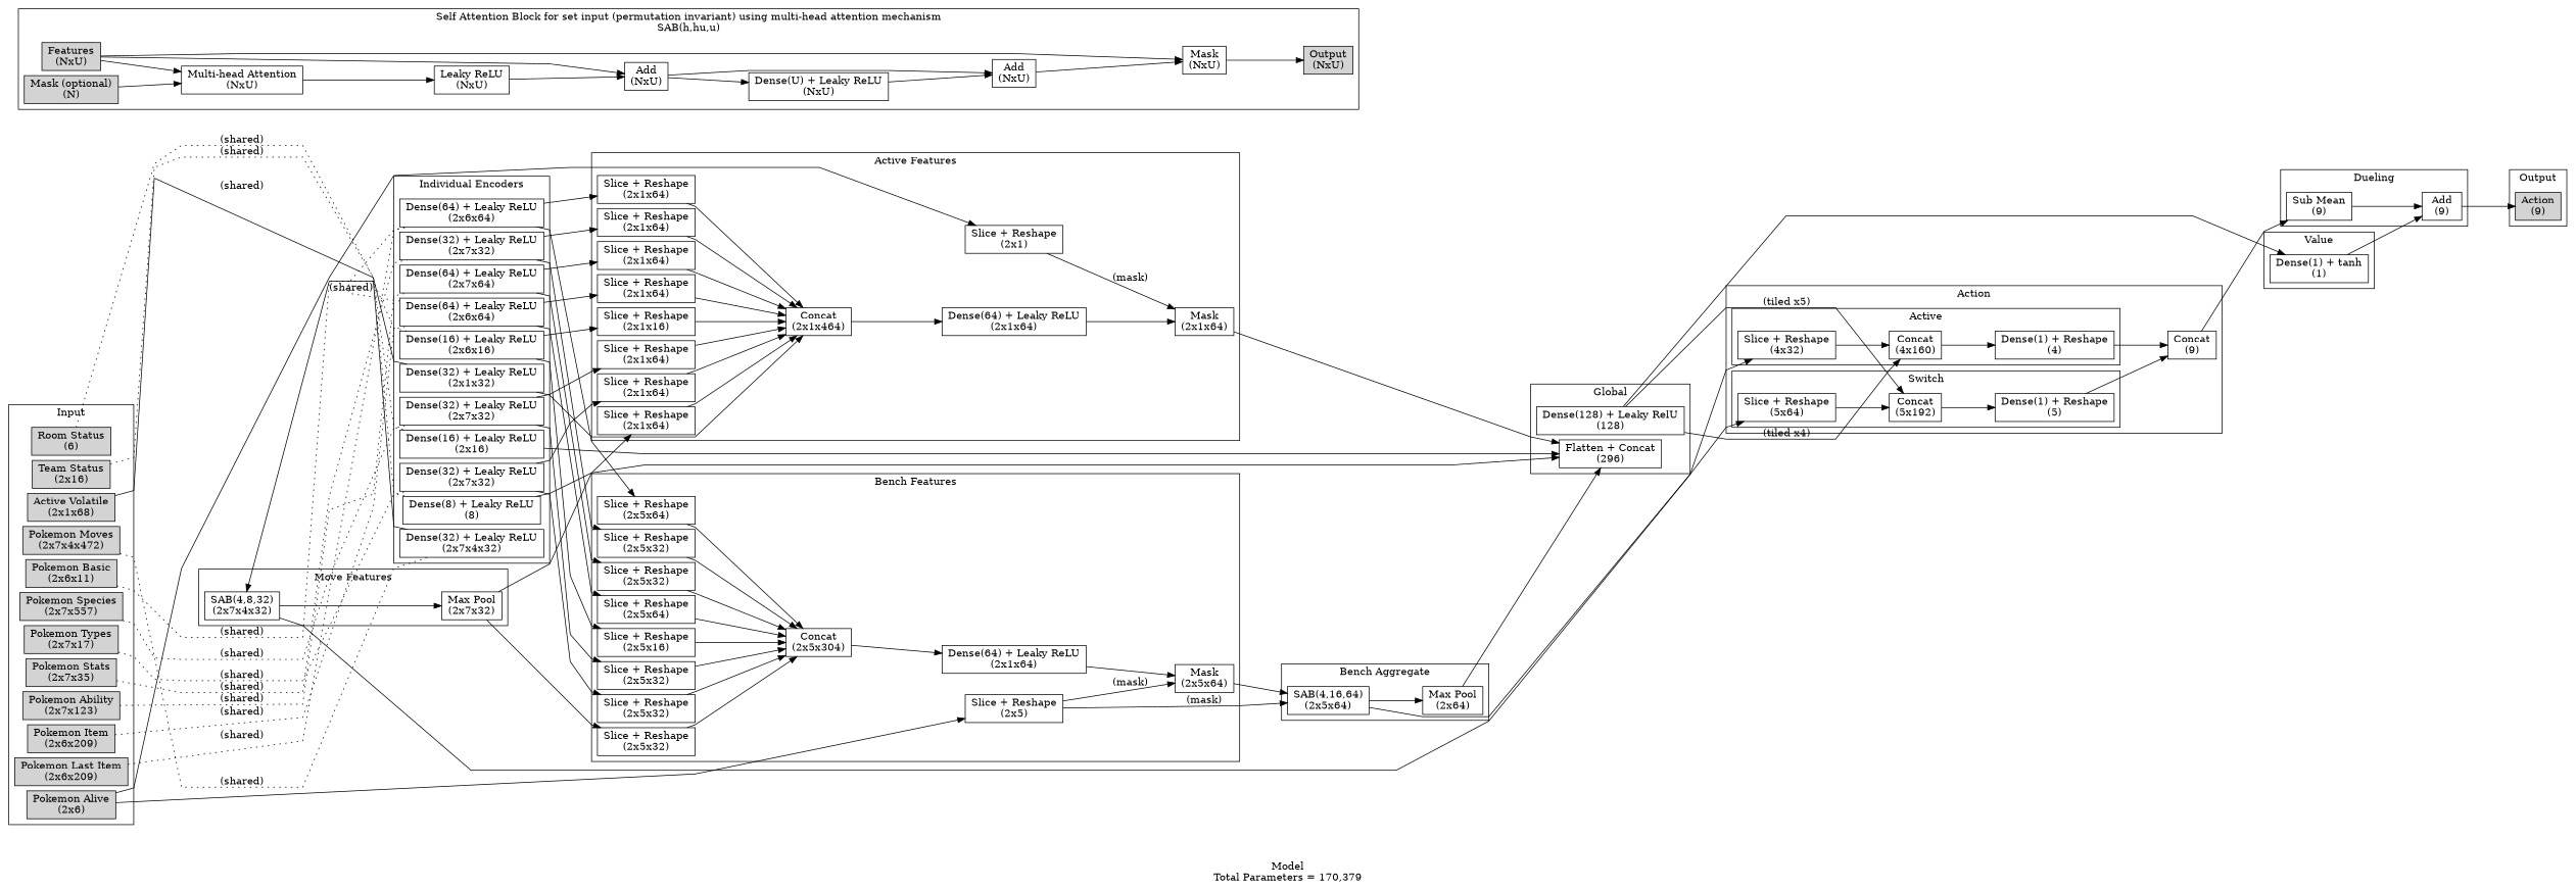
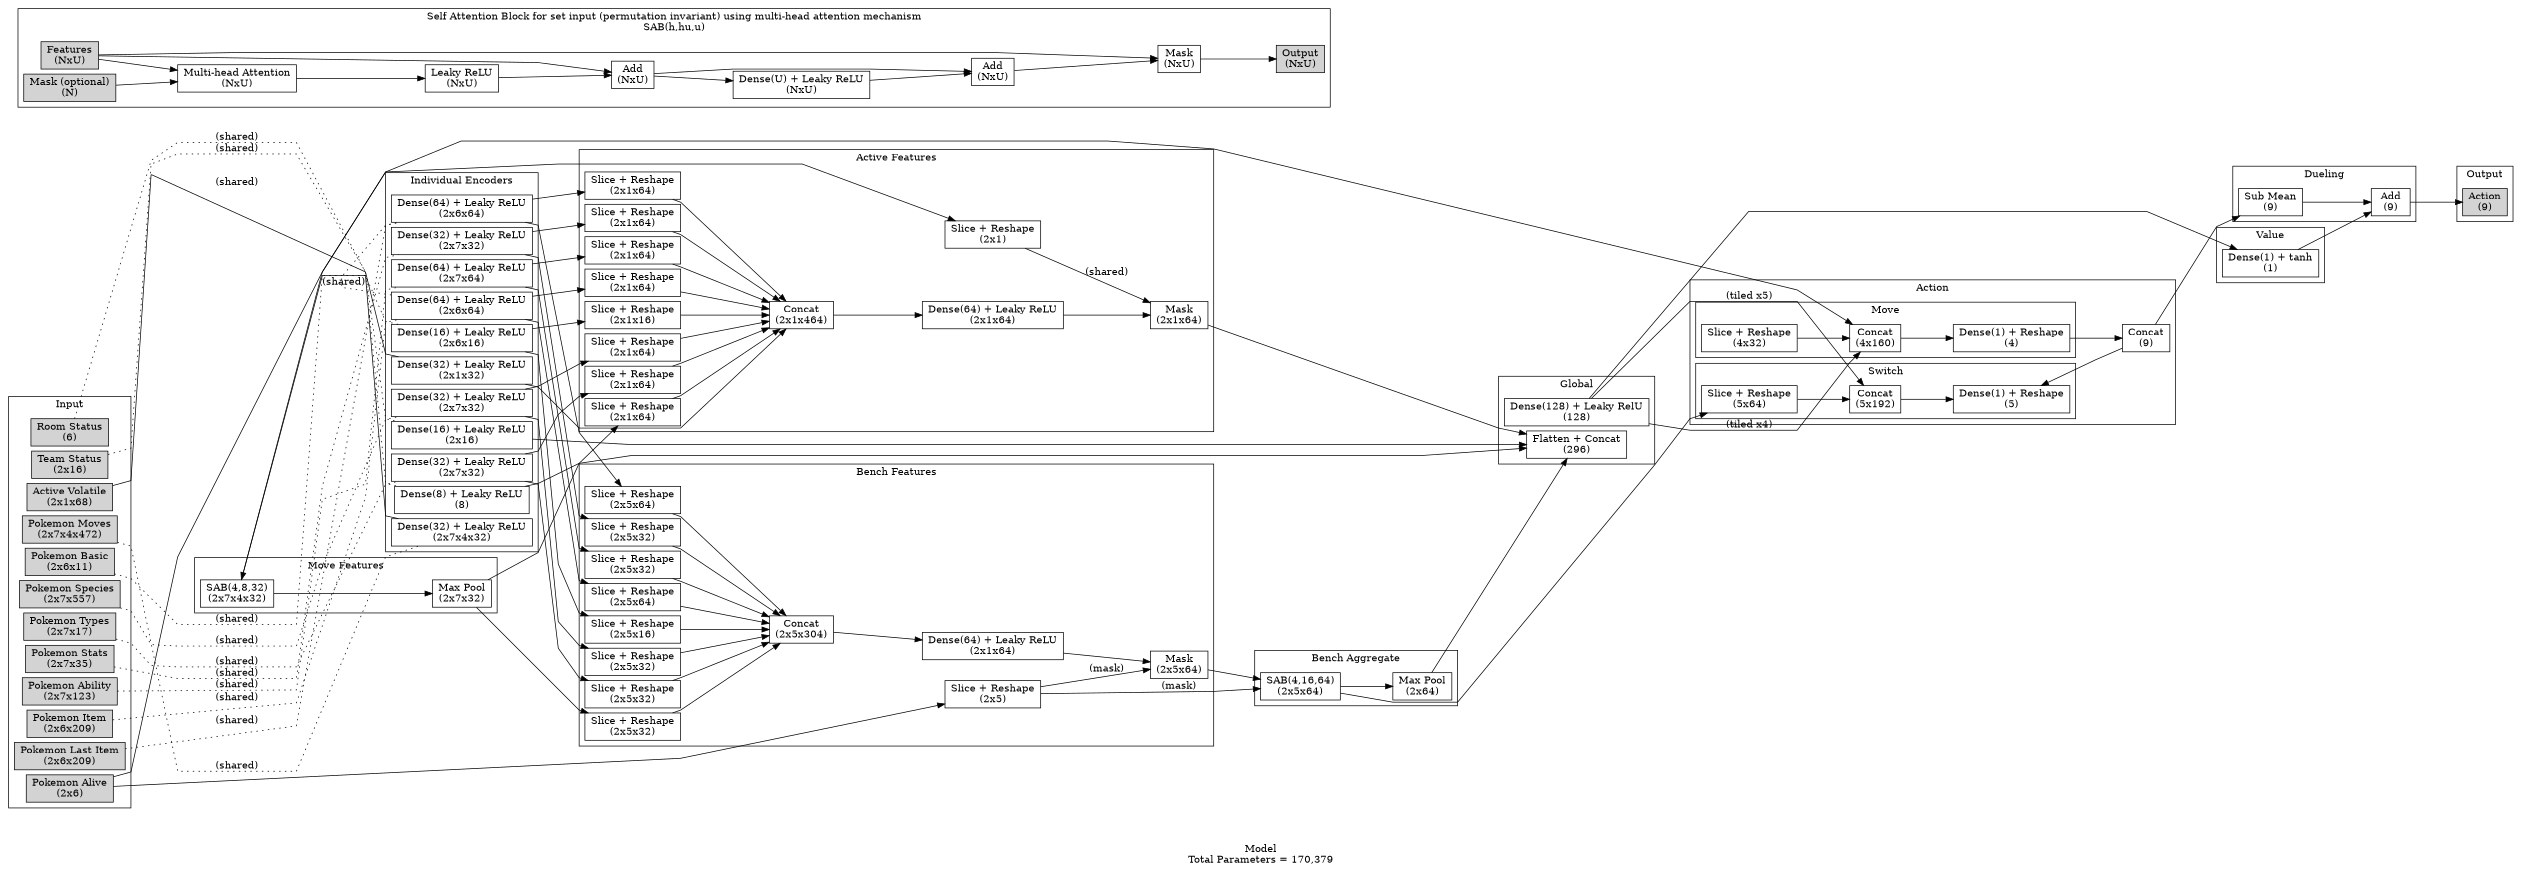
  digraph {
    label="Model\nTotal Parameters = 170,379"
    nodesep=0.1
    rankdir=LR
    ranksep=1
    splines=polyline
    node [shape=rect]
    n1 [label="Room Status\n(6)" style=filled]
    n2 [label="Team Status\n(2x16)" style=filled]
    n3 [label="Active Volatile\n(2x1x68)" style=filled]
    n4 [label="Pokemon Alive\n(2x6)" style=filled]
    n5 [label="Pokemon Basic\n(2x6x11)" style=filled]
    n6 [label="Pokemon Species\n(2x7x557)" style=filled]
    n7 [label="Pokemon Types\n(2x7x17)" style=filled]
    n8 [label="Pokemon Stats\n(2x7x35)" style=filled]
    n9 [label="Pokemon Ability\n(2x7x123)" style=filled]
    n10 [label="Pokemon Item\n(2x6x209)" style=filled]
    n11 [label="Pokemon Last Item\n(2x6x209)" style=filled]
    n12 [label="Pokemon Moves\n(2x7x4x472)" style=filled]
    n13 [label="Dense(8) + Leaky ReLU\n(8)"]
    n14 [label="Dense(16) + Leaky ReLU\n(2x16)"]
    n15 [label="Dense(32) + Leaky ReLU\n(2x1x32)"]
    n16 [label="Dense(16) + Leaky ReLU\n(2x6x16)"]
    n17 [label="Dense(32) + Leaky ReLU\n(2x7x32)"]
    n18 [label="Dense(32) + Leaky ReLU\n(2x7x32)"]
    n19 [label="Dense(32) + Leaky ReLU\n(2x7x32)"]
    n20 [label="Dense(64) + Leaky ReLU\n(2x7x64)"]
    n21 [label="Dense(64) + Leaky ReLU\n(2x6x64)"]
    n22 [label="Dense(64) + Leaky ReLU\n(2x6x64)"]
    n23 [label="Dense(32) + Leaky ReLU\n(2x7x4x32)"]
    n24 [label="SAB(4,8,32)\n(2x7x4x32)"]
    n25 [label="Max Pool\n(2x7x32)"]
    n26 [label="Slice + Reshape\n(2x1)"]
    n27 [label="Concat\n(2x1x464)"]
    n28 [label="Slice + Reshape\n(2x1x16)"]
    n29 [label="Slice + Reshape\n(2x1x64)"]
    n30 [label="Slice + Reshape\n(2x1x64)"]
    n31 [label="Slice + Reshape\n(2x1x64)"]
    n32 [label="Slice + Reshape\n(2x1x64)"]
    n33 [label="Slice + Reshape\n(2x1x64)"]
    n34 [label="Slice + Reshape\n(2x1x64)"]
    n35 [label="Slice + Reshape\n(2x1x64)"]
    n36 [label="Mask\n(2x1x64)"]
    n37 [label="Dense(64) + Leaky ReLU\n(2x1x64)"]
    n38 [label="Slice + Reshape\n(2x5)"]
    n39 [label="Slice + Reshape\n(2x5x16)"]
    n40 [label="Slice + Reshape\n(2x5x32)"]
    n41 [label="Slice + Reshape\n(2x5x32)"]
    n42 [label="Slice + Reshape\n(2x5x32)"]
    n43 [label="Slice + Reshape\n(2x5x32)"]
    n44 [label="Slice + Reshape\n(2x5x64)"]
    n45 [label="Slice + Reshape\n(2x5x64)"]
    n46 [label="Slice + Reshape\n(2x5x32)"]
    n47 [label="Mask\n(2x5x64)"]
    n48 [label="Concat\n(2x5x304)"]
    n49 [label="Dense(64) + Leaky ReLU\n(2x1x64)"]
    n50 [label="SAB(4,16,64)\n(2x5x64)"]
    n51 [label="Max Pool\n(2x64)"]
    n52 [label="Flatten + Concat\n(296)"]
    n53 [label="Dense(128) + Leaky RelU\n(128)"]
    n54 [label="Slice + Reshape\n(4x32)"]
    n55 [label="Concat\n(4x160)"]
    n56 [label="Dense(1) + Reshape\n(4)"]
    n57 [label="Slice + Reshape\n(5x64)"]
    n58 [label="Concat\n(5x192)"]
    n59 [label="Dense(1) + Reshape\n(5)"]
    n60 [label="Concat\n(9)"]
    n61 [label="Dense(1) + tanh\n(1)"]
    n62 [label="Sub Mean\n(9)"]
    n63 [label="Add\n(9)"]
    n64 [label="Action\n(9)" style=filled]
    n65 [label="Features\n(NxU)" style=filled]
    n66 [label="Multi-head Attention\n(NxU)"]
    n67 [label="Add\n(NxU)"]
    n68 [label="Mask (optional)\n(N)" style=filled]
    n69 [label="Mask\n(NxU)"]
    n70 [label="Leaky ReLU\n(NxU)"]
    n71 [label="Dense(U) + Leaky ReLU\n(NxU)"]
    n72 [label="Add\n(NxU)"]
    n73 [label="Output\n(NxU)" style=filled]
    subgraph cluster_1 {
      label=Input
      n1
      n2
      n3
      n4
      n5
      n6
      n7
      n8
      n9
      n10
      n11
      n12
    }
    subgraph cluster_2 {
      label="Individual Encoders"
      n13
      n14
      n15
      n16
      n17
      n18
      n19
      n20
      n21
      n22
      n23
    }
    subgraph cluster_3 {
      label="Move Features"
      n24
      n25
    }
    subgraph cluster_4 {
      label="Active Features"
      n26
      n27
      n28
      n29
      n30
      n31
      n32
      n33
      n34
      n35
      n36
      n37
    }
    subgraph cluster_5 {
      label="Bench Features"
      n38
      n39
      n40
      n41
      n42
      n43
      n44
      n45
      n46
      n47
      n48
      n49
    }
    subgraph cluster_6 {
      label="Bench Aggregate"
      n50
      n51
    }
    subgraph cluster_7 {
      label=Global
      n52
      n53
    }
    subgraph cluster_8 {
      label=Action
      n60
      subgraph cluster_9 {
-       label=Active
+       label=Move
        n54
        n55
        n56
      }
      subgraph cluster_10 {
        label=Switch
        n57
        n58
        n59
      }
    }
    subgraph cluster_11 {
      label=Value
      n61
    }
    subgraph cluster_12 {
      label=Dueling
      n62
      n63
    }
    subgraph cluster_13 {
      label=Output
      n64
    }
    subgraph cluster_14 {
      label="Self Attention Block for set input (permutation invariant) using multi-head attention mechanism\nSAB(h,hu,u)"
      n65
      n66
      n67
      n68
      n69
      n70
      n71
      n72
      n73
    }
    n1 -> n13 [constraint=false dir=none label="(shared)" style=dotted]
    n2 -> n14 [constraint=false dir=none label="(shared)" style=dotted]
    n3 -> n15 [constraint=false dir=none label="(shared)" style=solid]
    n4 -> n26
    n4 -> n38
    n5 -> n16 [constraint=false dir=none label="(shared)" style=dotted]
    n6 -> n17 [constraint=false dir=none label="(shared)" style=dotted]
    n7 -> n18 [constraint=false dir=none label="(shared)" style=dotted]
    n8 -> n19 [constraint=false dir=none label="(shared)" style=dotted]
    n9 -> n20 [constraint=false dir=none label="(shared)" style=dotted]
    n10 -> n21 [constraint=false dir=none label="(shared)" style=dotted]
    n11 -> n22 [constraint=false dir=none label="(shared)" style=dotted]
    n12 -> n23 [constraint=false dir=none label="(shared)" style=dotted]
    n12 -> n24 [style=invis]
    n13 -> n52
    n14 -> n52
    n15 -> n27
    n16 -> n28
    n16 -> n39
    n17 -> n29
    n17 -> n40
    n18 -> n30
    n18 -> n41
    n19 -> n31
    n19 -> n42
    n20 -> n32
    n20 -> n43
    n21 -> n22 [constraint=false dir=none label="(shared)" style=dotted]
    n21 -> n33
    n21 -> n44
    n22 -> n34
    n22 -> n45
    n23 -> n24
    n24 -> n25
-   n24 -> n54
+   n24 -> n55
    n25 -> n35
    n25 -> n46
-   n26 -> n36 [label="(mask)"]
+   n26 -> n36 [label="(shared)"]
    n27 -> n37
    n28 -> n27
    n29 -> n27
    n30 -> n27
    n31 -> n27
    n32 -> n27
    n33 -> n27
    n34 -> n27
    n35 -> n27
    n36 -> n52
    n37 -> n36
    n38 -> n47 [label="(mask)"]
    n38 -> n50 [label="(mask)"]
    n39 -> n48
    n40 -> n48
    n41 -> n48
    n42 -> n48
    n43 -> n48
    n44 -> n48
    n45 -> n48
    n46 -> n48
    n47 -> n50
    n48 -> n49
    n49 -> n47
    n50 -> n51
    n50 -> n57
    n51 -> n52
    n52 -> n54 [style=invis]
    n52 -> n57 [style=invis]
    n53 -> n55 [label="(tiled x4)"]
    n53 -> n58 [label="(tiled x5)"]
    n53 -> n61
    n54 -> n55
    n55 -> n56
    n56 -> n60
    n57 -> n58
    n58 -> n59
-   n59 -> n60
+   n60 -> n59
    n60 -> n61 [style=invis]
    n60 -> n62
    n61 -> n63
    n62 -> n63
    n63 -> n64
    n65 -> n66
    n65 -> n67
    n65 -> n69
    n66 -> n70
    n67 -> n71
    n67 -> n72
    n68 -> n66
    n69 -> n73
    n70 -> n67
    n71 -> n72
    n72 -> n69
  }
